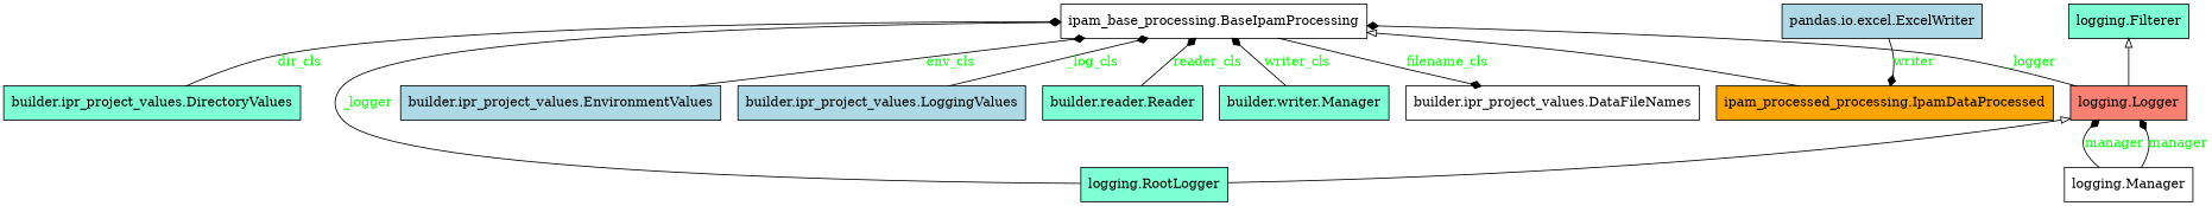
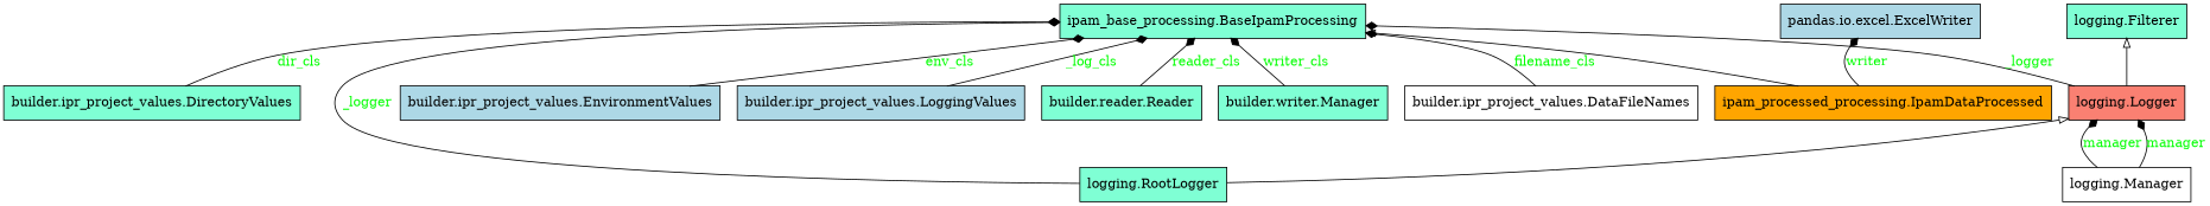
  digraph {
    rankdir=BT
    node [fillcolor=aquamarine shape=record style=filled]
    edge [arrowhead=diamond arrowtail=none fontcolor=green style=solid]
    n1 [fillcolor=white label="builder.ipr_project_values.DataFileNames"]
-   n2 [fillcolor=white label="ipam_base_processing.BaseIpamProcessing"]
+   n2 [label="ipam_base_processing.BaseIpamProcessing"]
    n3 [label="builder.ipr_project_values.DirectoryValues"]
    n4 [fillcolor=lightblue label="builder.ipr_project_values.EnvironmentValues"]
    n5 [fillcolor=lightblue label="builder.ipr_project_values.LoggingValues"]
    n6 [label="builder.reader.Reader"]
    n7 [label="builder.writer.Manager"]
    n8 [fillcolor=orange label="ipam_processed_processing.IpamDataProcessed"]
    n9 [label="logging.Filterer"]
    n10 [fillcolor=salmon label="logging.Logger"]
    n11 [fillcolor=white label="logging.Manager"]
    n12 [label="logging.RootLogger"]
    n13 [fillcolor=lightblue label="pandas.io.excel.ExcelWriter"]
-   n2 -> n1 [label=filename_cls]
+   n1 -> n2 [label=filename_cls]
    n3 -> n2 [label=dir_cls]
    n4 -> n2 [label=env_cls]
    n5 -> n2 [label=_log_cls]
    n6 -> n2 [label=reader_cls]
    n7 -> n2 [label=writer_cls]
    n8 -> n2 [arrowhead=empty fontcolor="" style=""]
    n10 -> n2 [label=_logger]
    n10 -> n9 [arrowhead=empty fontcolor="" style=""]
    n11 -> n10 [label=manager]
    n11 -> n10 [label=manager]
    n12 -> n2 [label=_logger]
    n12 -> n10 [arrowhead=empty fontcolor="" style=""]
-   n13 -> n8 [label=writer]
+   n8 -> n13 [label=writer]
  }
